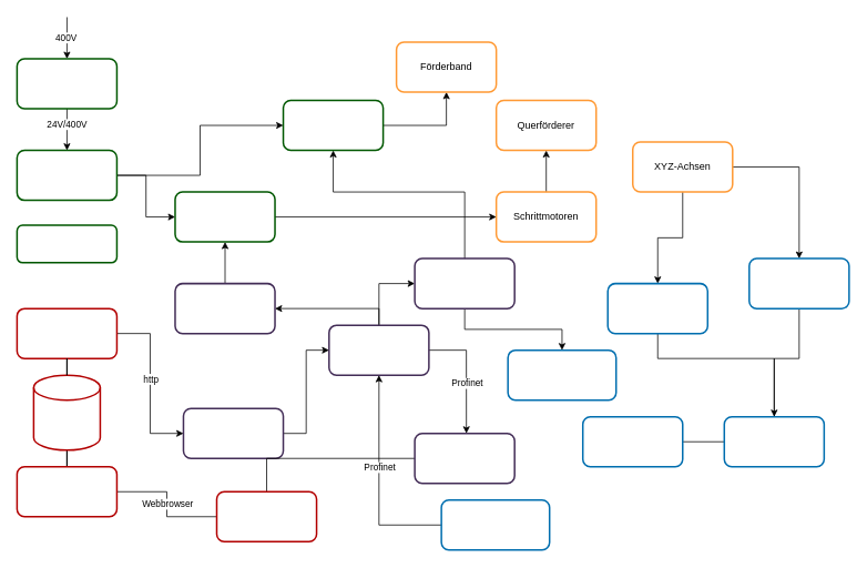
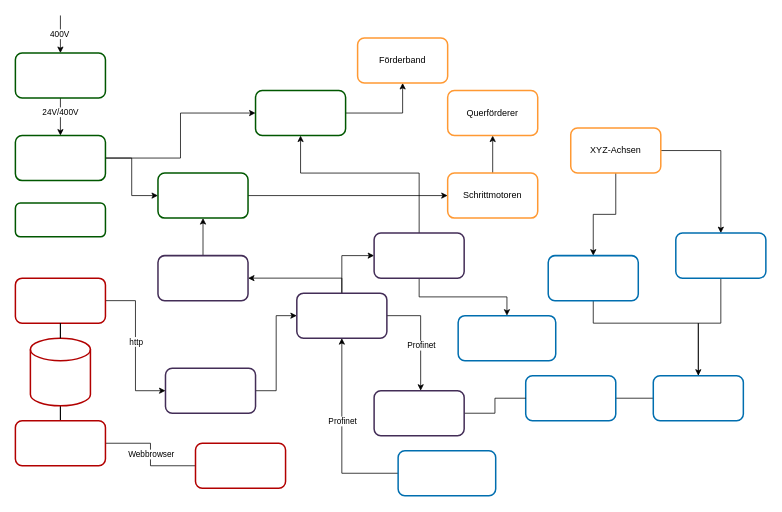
  <mxCell id="0" />
  <mxCell id="1" parent="0" />
  <mxCell id="2" style="edgeStyle=orthogonalEdgeStyle;rounded=0;orthogonalLoop=1;jettySize=auto;html=1;exitX=1;exitY=0.5;exitDx=0;exitDy=0;" parent="1" source="54" target="26" edge="1"><mxGeometry relative="1" as="geometry"><mxPoint x="310" y="115" as="sourcePoint" /></mxGeometry></mxCell>
  <mxCell id="3" style="edgeStyle=orthogonalEdgeStyle;rounded=0;orthogonalLoop=1;jettySize=auto;html=1;strokeColor=default;align=center;verticalAlign=middle;fontFamily=Helvetica;fontSize=11;fontColor=default;labelBackgroundColor=default;endArrow=none;endFill=0;" edge="1" parent="1" source="4" target="49"><mxGeometry relative="1" as="geometry" /></mxCell>
  <mxCell id="4" value="DB" style="shape=cylinder3;whiteSpace=wrap;html=1;boundedLbl=1;backgroundOutline=1;size=15;rounded=1;strokeColor=#B20000;strokeWidth=2;align=center;verticalAlign=middle;fontFamily=Helvetica;fontSize=12;fontColor=#ffffff;fillColor=none;" parent="1" vertex="1"><mxGeometry x="40" y="450" width="80" height="90" as="geometry" /></mxCell>
  <mxCell id="5" value="Dokumentation" style="rounded=1;whiteSpace=wrap;html=1;fillColor=none;fontColor=#ffffff;strokeColor=#005700;strokeWidth=2;" parent="1" vertex="1"><mxGeometry x="20" y="270" width="120" height="45" as="geometry" /></mxCell>
  <mxCell id="6" style="edgeStyle=orthogonalEdgeStyle;rounded=0;orthogonalLoop=1;jettySize=auto;html=1;entryX=0.5;entryY=0;entryDx=0;entryDy=0;" edge="1" parent="1" source="10" target="53"><mxGeometry relative="1" as="geometry" /></mxCell>
  <mxCell id="7" value="24V/400V" style="edgeLabel;html=1;align=center;verticalAlign=middle;resizable=0;points=[];" vertex="1" connectable="0" parent="6"><mxGeometry x="-0.28" y="-1" relative="1" as="geometry"><mxPoint as="offset" /></mxGeometry></mxCell>
  <mxCell id="8" style="edgeStyle=orthogonalEdgeStyle;rounded=0;orthogonalLoop=1;jettySize=auto;html=1;startArrow=classic;startFill=1;endArrow=none;endFill=0;" edge="1" parent="1" source="10"><mxGeometry relative="1" as="geometry"><mxPoint x="80" y="20" as="targetPoint" /></mxGeometry></mxCell>
  <mxCell id="9" value="400V" style="edgeLabel;html=1;align=center;verticalAlign=middle;resizable=0;points=[];" vertex="1" connectable="0" parent="8"><mxGeometry x="-0.029" y="1" relative="1" as="geometry"><mxPoint x="-1" y="-1" as="offset" /></mxGeometry></mxCell>
  <mxCell id="10" value="Versorgung" style="rounded=1;whiteSpace=wrap;html=1;strokeColor=#005700;strokeWidth=2;align=center;verticalAlign=middle;fontFamily=Helvetica;fontSize=12;fontColor=#ffffff;fillColor=none;" parent="1" vertex="1"><mxGeometry x="20" y="70" width="120" height="60" as="geometry" /></mxCell>
  <mxCell id="11" style="edgeStyle=orthogonalEdgeStyle;rounded=0;orthogonalLoop=1;jettySize=auto;html=1;entryX=0.5;entryY=0;entryDx=0;entryDy=0;" edge="1" parent="1" source="13" target="29"><mxGeometry relative="1" as="geometry" /></mxCell>
  <mxCell id="12" style="edgeStyle=orthogonalEdgeStyle;rounded=0;orthogonalLoop=1;jettySize=auto;html=1;entryX=0.5;entryY=0;entryDx=0;entryDy=0;" edge="1" parent="1" source="13" target="23"><mxGeometry relative="1" as="geometry" /></mxCell>
  <mxCell id="13" value="XYZ-Achsen" style="rounded=1;whiteSpace=wrap;html=1;fillColor=none;strokeColor=#FF9933;strokeWidth=2;" parent="1" vertex="1"><mxGeometry x="760" y="170" width="120" height="60" as="geometry" /></mxCell>
  <mxCell id="14" style="edgeStyle=orthogonalEdgeStyle;rounded=0;orthogonalLoop=1;jettySize=auto;html=1;entryX=0;entryY=0.5;entryDx=0;entryDy=0;strokeColor=default;align=center;verticalAlign=middle;fontFamily=Helvetica;fontSize=11;fontColor=default;labelBackgroundColor=default;endArrow=none;endFill=0;" edge="1" parent="1" source="15" target="20"><mxGeometry relative="1" as="geometry" /></mxCell>
  <mxCell id="15" value="ASI" style="rounded=1;whiteSpace=wrap;html=1;strokeColor=#006EAF;strokeWidth=2;align=center;verticalAlign=middle;fontFamily=Helvetica;fontSize=12;fontColor=#ffffff;fillColor=none;" parent="1" vertex="1"><mxGeometry x="700" y="500" width="120" height="60" as="geometry" /></mxCell>
  <mxCell id="16" style="edgeStyle=orthogonalEdgeStyle;rounded=0;orthogonalLoop=1;jettySize=auto;html=1;entryX=0.5;entryY=1;entryDx=0;entryDy=0;" edge="1" parent="1" source="18" target="34"><mxGeometry relative="1" as="geometry" /></mxCell>
  <mxCell id="17" value="Profinet" style="edgeLabel;html=1;align=center;verticalAlign=middle;resizable=0;points=[];" vertex="1" connectable="0" parent="16"><mxGeometry x="0.137" relative="1" as="geometry"><mxPoint as="offset" /></mxGeometry></mxCell>
  <mxCell id="18" value="Barcode - Scanner" style="rounded=1;whiteSpace=wrap;html=1;fillColor=none;fontColor=#ffffff;strokeColor=#006EAF;strokeWidth=2;" parent="1" vertex="1"><mxGeometry x="530" y="600" width="130" height="60" as="geometry" /></mxCell>
  <mxCell id="19" style="edgeStyle=orthogonalEdgeStyle;rounded=0;orthogonalLoop=1;jettySize=auto;html=1;entryX=0.5;entryY=1;entryDx=0;entryDy=0;strokeColor=default;align=center;verticalAlign=middle;fontFamily=Helvetica;fontSize=11;fontColor=default;labelBackgroundColor=default;endArrow=none;endFill=0;" edge="1" parent="1" source="20" target="23"><mxGeometry relative="1" as="geometry"><Array as="points"><mxPoint x="930" y="430" /><mxPoint x="960" y="430" /></Array></mxGeometry></mxCell>
  <mxCell id="20" value="Sensorik - Eingänge" style="rounded=1;whiteSpace=wrap;html=1;strokeColor=#006EAF;strokeWidth=2;align=center;verticalAlign=middle;fontFamily=Helvetica;fontSize=12;fontColor=#ffffff;fillColor=none;" parent="1" vertex="1"><mxGeometry x="870" y="500" width="120" height="60" as="geometry" /></mxCell>
  <mxCell id="21" style="edgeStyle=orthogonalEdgeStyle;rounded=0;orthogonalLoop=1;jettySize=auto;html=1;entryX=0.5;entryY=1;entryDx=0;entryDy=0;" edge="1" parent="1" source="22" target="27"><mxGeometry relative="1" as="geometry" /></mxCell>
  <mxCell id="22" value="Schrittmotoren" style="rounded=1;whiteSpace=wrap;html=1;strokeColor=#FF9933;strokeWidth=2;align=center;verticalAlign=middle;fontFamily=Helvetica;fontSize=12;fontColor=default;fillColor=none;" parent="1" vertex="1"><mxGeometry x="596" y="230" width="120" height="60" as="geometry" /></mxCell>
  <mxCell id="23" value="Endschalter" style="rounded=1;whiteSpace=wrap;html=1;strokeColor=#006EAF;strokeWidth=2;align=center;verticalAlign=middle;fontFamily=Helvetica;fontSize=12;fontColor=#ffffff;fillColor=none;" parent="1" vertex="1"><mxGeometry x="900" y="310" width="120" height="60" as="geometry" /></mxCell>
  <mxCell id="24" style="edgeStyle=orthogonalEdgeStyle;rounded=0;orthogonalLoop=1;jettySize=auto;html=1;entryX=0;entryY=0.5;entryDx=0;entryDy=0;" parent="1" source="25" target="22" edge="1"><mxGeometry relative="1" as="geometry" /></mxCell>
  <mxCell id="25" value="Motor - Treiber" style="rounded=1;whiteSpace=wrap;html=1;strokeColor=#005700;strokeWidth=2;align=center;verticalAlign=middle;fontFamily=Helvetica;fontSize=12;fontColor=#ffffff;fillColor=none;" parent="1" vertex="1"><mxGeometry x="210" y="230" width="120" height="60" as="geometry" /></mxCell>
  <mxCell id="26" value="Förderband" style="rounded=1;whiteSpace=wrap;html=1;strokeColor=#FF9933;strokeWidth=2;align=center;verticalAlign=middle;fontFamily=Helvetica;fontSize=12;fontColor=default;fillColor=none;" parent="1" vertex="1"><mxGeometry x="476" y="50" width="120" height="60" as="geometry" /></mxCell>
  <mxCell id="27" value="Querförderer" style="rounded=1;whiteSpace=wrap;html=1;strokeColor=#FF9933;strokeWidth=2;align=center;verticalAlign=middle;fontFamily=Helvetica;fontSize=12;fontColor=default;fillColor=none;" parent="1" vertex="1"><mxGeometry x="596" y="120" width="120" height="60" as="geometry" /></mxCell>
  <mxCell id="28" style="edgeStyle=orthogonalEdgeStyle;rounded=0;orthogonalLoop=1;jettySize=auto;html=1;entryX=0.5;entryY=0;entryDx=0;entryDy=0;" edge="1" parent="1" source="29" target="20"><mxGeometry relative="1" as="geometry"><Array as="points"><mxPoint x="790" y="430" /><mxPoint x="930" y="430" /></Array></mxGeometry></mxCell>
  <mxCell id="29" value="Optische Positionierschalter" style="rounded=1;whiteSpace=wrap;html=1;gradientColor=#7ea6e0;fillColor=none;strokeColor=#006EAF;strokeWidth=2;align=center;verticalAlign=middle;fontFamily=Helvetica;fontSize=12;fontColor=#ffffff;" parent="1" vertex="1"><mxGeometry x="730" y="340" width="120" height="60" as="geometry" /></mxCell>
  <mxCell id="30" style="edgeStyle=orthogonalEdgeStyle;rounded=0;orthogonalLoop=1;jettySize=auto;html=1;entryX=0;entryY=0.5;entryDx=0;entryDy=0;" edge="1" parent="1" source="34" target="43"><mxGeometry relative="1" as="geometry" /></mxCell>
  <mxCell id="31" style="edgeStyle=orthogonalEdgeStyle;rounded=0;orthogonalLoop=1;jettySize=auto;html=1;entryX=0.517;entryY=0;entryDx=0;entryDy=0;entryPerimeter=0;exitX=1;exitY=0.5;exitDx=0;exitDy=0;" edge="1" parent="1" source="34" target="40"><mxGeometry relative="1" as="geometry"><mxPoint x="550" y="490" as="targetPoint" /></mxGeometry></mxCell>
  <mxCell id="32" value="Profinet" style="edgeLabel;html=1;align=center;verticalAlign=middle;resizable=0;points=[];" vertex="1" connectable="0" parent="31"><mxGeometry x="0.176" relative="1" as="geometry"><mxPoint as="offset" /></mxGeometry></mxCell>
  <mxCell id="33" style="edgeStyle=orthogonalEdgeStyle;rounded=0;orthogonalLoop=1;jettySize=auto;html=1;entryX=1;entryY=0.5;entryDx=0;entryDy=0;" edge="1" parent="1" source="34" target="36"><mxGeometry relative="1" as="geometry"><Array as="points"><mxPoint x="455" y="370" /></Array></mxGeometry></mxCell>
  <mxCell id="34" value="S7-1500" style="rounded=1;whiteSpace=wrap;html=1;fillColor=none;fontColor=#ffffff;strokeColor=#432D57;strokeWidth=2;" parent="1" vertex="1"><mxGeometry x="395" y="390" width="120" height="60" as="geometry" /></mxCell>
  <mxCell id="35" style="edgeStyle=orthogonalEdgeStyle;rounded=0;orthogonalLoop=1;jettySize=auto;html=1;entryX=0.5;entryY=1;entryDx=0;entryDy=0;" edge="1" parent="1" source="36" target="25"><mxGeometry relative="1" as="geometry" /></mxCell>
  <mxCell id="36" value="PTO" style="rounded=1;whiteSpace=wrap;html=1;strokeColor=#432D57;strokeWidth=2;align=center;verticalAlign=middle;fontFamily=Helvetica;fontSize=12;fontColor=#ffffff;fillColor=none;" parent="1" vertex="1"><mxGeometry x="210" y="340" width="120" height="60" as="geometry" /></mxCell>
  <mxCell id="37" style="edgeStyle=orthogonalEdgeStyle;rounded=0;orthogonalLoop=1;jettySize=auto;html=1;entryX=0;entryY=0.5;entryDx=0;entryDy=0;" edge="1" parent="1" source="38" target="34"><mxGeometry relative="1" as="geometry" /></mxCell>
  <mxCell id="38" value="Anweisungs-&lt;div&gt;verarbeitung&lt;/div&gt;" style="rounded=1;whiteSpace=wrap;html=1;strokeColor=#432D57;strokeWidth=2;align=center;verticalAlign=middle;fontFamily=Helvetica;fontSize=12;fontColor=#ffffff;fillColor=none;" parent="1" vertex="1"><mxGeometry x="220" y="490" width="120" height="60" as="geometry" /></mxCell>
- <mxCell id="39" style="edgeStyle=orthogonalEdgeStyle;rounded=0;orthogonalLoop=1;jettySize=auto;html=1;strokeColor=default;align=center;verticalAlign=middle;fontFamily=Helvetica;fontSize=11;fontColor=default;labelBackgroundColor=default;endArrow=none;endFill=0;" edge="1" parent="1" source="40" target="50"><mxGeometry relative="1" as="geometry" /></mxCell>
+ <mxCell id="39" style="edgeStyle=orthogonalEdgeStyle;rounded=0;orthogonalLoop=1;jettySize=auto;html=1;entryX=0;entryY=0.5;entryDx=0;entryDy=0;strokeColor=default;align=center;verticalAlign=middle;fontFamily=Helvetica;fontSize=11;fontColor=default;labelBackgroundColor=default;endArrow=none;endFill=0;" edge="1" parent="1" source="40" target="15"><mxGeometry relative="1" as="geometry" /></mxCell>
  <mxCell id="40" value="dezentrale&amp;nbsp;&lt;div&gt;Peripherie&lt;/div&gt;" style="rounded=1;whiteSpace=wrap;html=1;strokeColor=#432D57;strokeWidth=2;align=center;verticalAlign=middle;fontFamily=Helvetica;fontSize=12;fontColor=#ffffff;fillColor=none;" parent="1" vertex="1"><mxGeometry x="498" y="520" width="120" height="60" as="geometry" /></mxCell>
  <mxCell id="41" style="edgeStyle=orthogonalEdgeStyle;rounded=0;orthogonalLoop=1;jettySize=auto;html=1;entryX=0.5;entryY=0;entryDx=0;entryDy=0;" edge="1" parent="1" source="43" target="55"><mxGeometry relative="1" as="geometry" /></mxCell>
  <mxCell id="42" style="edgeStyle=orthogonalEdgeStyle;rounded=0;orthogonalLoop=1;jettySize=auto;html=1;entryX=0.5;entryY=1;entryDx=0;entryDy=0;" edge="1" parent="1" source="43" target="54"><mxGeometry relative="1" as="geometry"><mxPoint x="490" y="190" as="targetPoint" /><Array as="points"><mxPoint x="558" y="230" /><mxPoint x="400" y="230" /></Array></mxGeometry></mxCell>
  <mxCell id="43" value="IO" style="rounded=1;whiteSpace=wrap;html=1;fillColor=none;fontColor=#ffffff;strokeColor=#432D57;strokeWidth=2;align=center;verticalAlign=middle;fontFamily=Helvetica;fontSize=12;" parent="1" vertex="1"><mxGeometry x="498" y="310" width="120" height="60" as="geometry" /></mxCell>
  <mxCell id="44" style="edgeStyle=orthogonalEdgeStyle;rounded=0;orthogonalLoop=1;jettySize=auto;html=1;entryX=0;entryY=0.5;entryDx=0;entryDy=0;" edge="1" parent="1" source="46" target="38"><mxGeometry relative="1" as="geometry" /></mxCell>
  <mxCell id="45" value="http" style="edgeLabel;html=1;align=center;verticalAlign=middle;resizable=0;points=[];" vertex="1" connectable="0" parent="44"><mxGeometry x="-0.064" relative="1" as="geometry"><mxPoint as="offset" /></mxGeometry></mxCell>
  <mxCell id="46" value="Steuerungslogik" style="rounded=1;whiteSpace=wrap;html=1;fillColor=none;fontColor=#ffffff;strokeColor=#B20000;strokeWidth=2;" parent="1" vertex="1"><mxGeometry x="20" y="370" width="120" height="60" as="geometry" /></mxCell>
  <mxCell id="47" style="edgeStyle=orthogonalEdgeStyle;rounded=0;orthogonalLoop=1;jettySize=auto;html=1;entryX=0;entryY=0.5;entryDx=0;entryDy=0;strokeColor=default;align=center;verticalAlign=middle;fontFamily=Helvetica;fontSize=11;fontColor=default;labelBackgroundColor=default;endArrow=none;endFill=0;" edge="1" parent="1" source="49" target="50"><mxGeometry relative="1" as="geometry" /></mxCell>
  <mxCell id="48" value="Webbrowser" style="edgeLabel;html=1;align=center;verticalAlign=middle;resizable=0;points=[];rounded=0;strokeColor=default;fontFamily=Helvetica;fontSize=11;fontColor=default;labelBackgroundColor=default;" vertex="1" connectable="0" parent="47"><mxGeometry x="-0.359" y="1" relative="1" as="geometry"><mxPoint x="12" y="15" as="offset" /></mxGeometry></mxCell>
  <mxCell id="49" value="Datenverwaltung" style="rounded=1;whiteSpace=wrap;html=1;strokeColor=#B20000;strokeWidth=2;align=center;verticalAlign=middle;fontFamily=Helvetica;fontSize=12;fontColor=#ffffff;fillColor=none;" parent="1" vertex="1"><mxGeometry x="20" y="560" width="120" height="60" as="geometry" /></mxCell>
  <mxCell id="50" value="Benutzeroberfläche" style="rounded=1;whiteSpace=wrap;html=1;strokeColor=#B20000;strokeWidth=2;align=center;verticalAlign=middle;fontFamily=Helvetica;fontSize=12;fontColor=#ffffff;fillColor=none;" parent="1" vertex="1"><mxGeometry x="260" y="590" width="120" height="60" as="geometry" /></mxCell>
  <mxCell id="51" style="edgeStyle=orthogonalEdgeStyle;rounded=0;orthogonalLoop=1;jettySize=auto;html=1;entryX=0;entryY=0.5;entryDx=0;entryDy=0;" edge="1" parent="1" source="53" target="54"><mxGeometry relative="1" as="geometry" /></mxCell>
  <mxCell id="52" style="edgeStyle=orthogonalEdgeStyle;rounded=0;orthogonalLoop=1;jettySize=auto;html=1;entryX=0;entryY=0.5;entryDx=0;entryDy=0;" edge="1" parent="1" source="53" target="25"><mxGeometry relative="1" as="geometry" /></mxCell>
  <mxCell id="53" value="Schutzorgane" style="rounded=1;whiteSpace=wrap;html=1;strokeColor=#005700;strokeWidth=2;align=center;verticalAlign=middle;fontFamily=Helvetica;fontSize=12;fontColor=#ffffff;fillColor=none;" parent="1" vertex="1"><mxGeometry x="20" y="180" width="120" height="60" as="geometry" /></mxCell>
  <mxCell id="54" value="Wendeschütz-schaltung" style="rounded=1;whiteSpace=wrap;html=1;strokeColor=#005700;strokeWidth=2;align=center;verticalAlign=middle;fontFamily=Helvetica;fontSize=12;fontColor=#ffffff;fillColor=none;" parent="1" vertex="1"><mxGeometry x="340" y="120" width="120" height="60" as="geometry" /></mxCell>
  <mxCell id="55" value="Sicherheits-&lt;div&gt;elemente&lt;/div&gt;" style="rounded=1;whiteSpace=wrap;html=1;strokeColor=#006EAF;strokeWidth=2;align=center;verticalAlign=middle;fontFamily=Helvetica;fontSize=12;fontColor=#ffffff;fillColor=none;" parent="1" vertex="1"><mxGeometry x="610" y="420" width="130" height="60" as="geometry" /></mxCell>
  <mxCell id="56" style="edgeStyle=orthogonalEdgeStyle;rounded=0;orthogonalLoop=1;jettySize=auto;html=1;entryX=0.5;entryY=0;entryDx=0;entryDy=0;entryPerimeter=0;endArrow=none;endFill=0;" edge="1" parent="1" source="46" target="4"><mxGeometry relative="1" as="geometry" /></mxCell>
